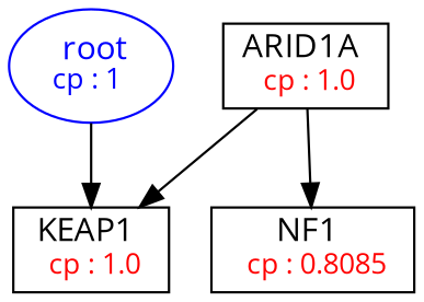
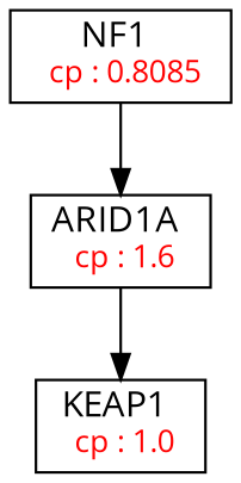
  digraph {
    fontname="Open Sans"
    fontsize=10
    node [fontname="Open Sans" shape=box]
    edge [fontname="Open Sans"]
-   n1 [color=Blue label=<<font color='Blue'> root</font><br/><font color='Blue' POINT-SIZE='12'>cp : 1 </font>> shape=oval]
    n2 [label=<KEAP1 <br/> <font color='Red' POINT-SIZE='12'> cp : 1.0 </font>>]
-   n3 [label=<ARID1A <br/> <font color='Red' POINT-SIZE='12'> cp : 1.0 </font>>]
+   n3 [label=<ARID1A <br/> <font color='Red' POINT-SIZE='12'> cp : 1.6 </font>>]
    n4 [label=<NF1 <br/> <font color='Red' POINT-SIZE='12'> cp : 0.8085 </font>>]
-   n1 -> n2
    n3 -> n2
-   n3 -> n4
+   n4 -> n3
  }
